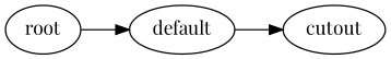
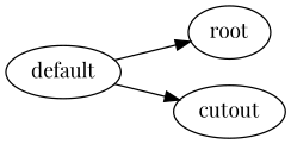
  digraph {
    fontname="Playfair Display"
    rankdir=LR
    node [fontname="Playfair Display"]
    edge [fontname="Playfair Display"]
    n1 [label=root]
    n2 [label=default]
    n3 [label=cutout]
-   n1 -> n2
+   n2 -> n1
    n2 -> n3
  }
